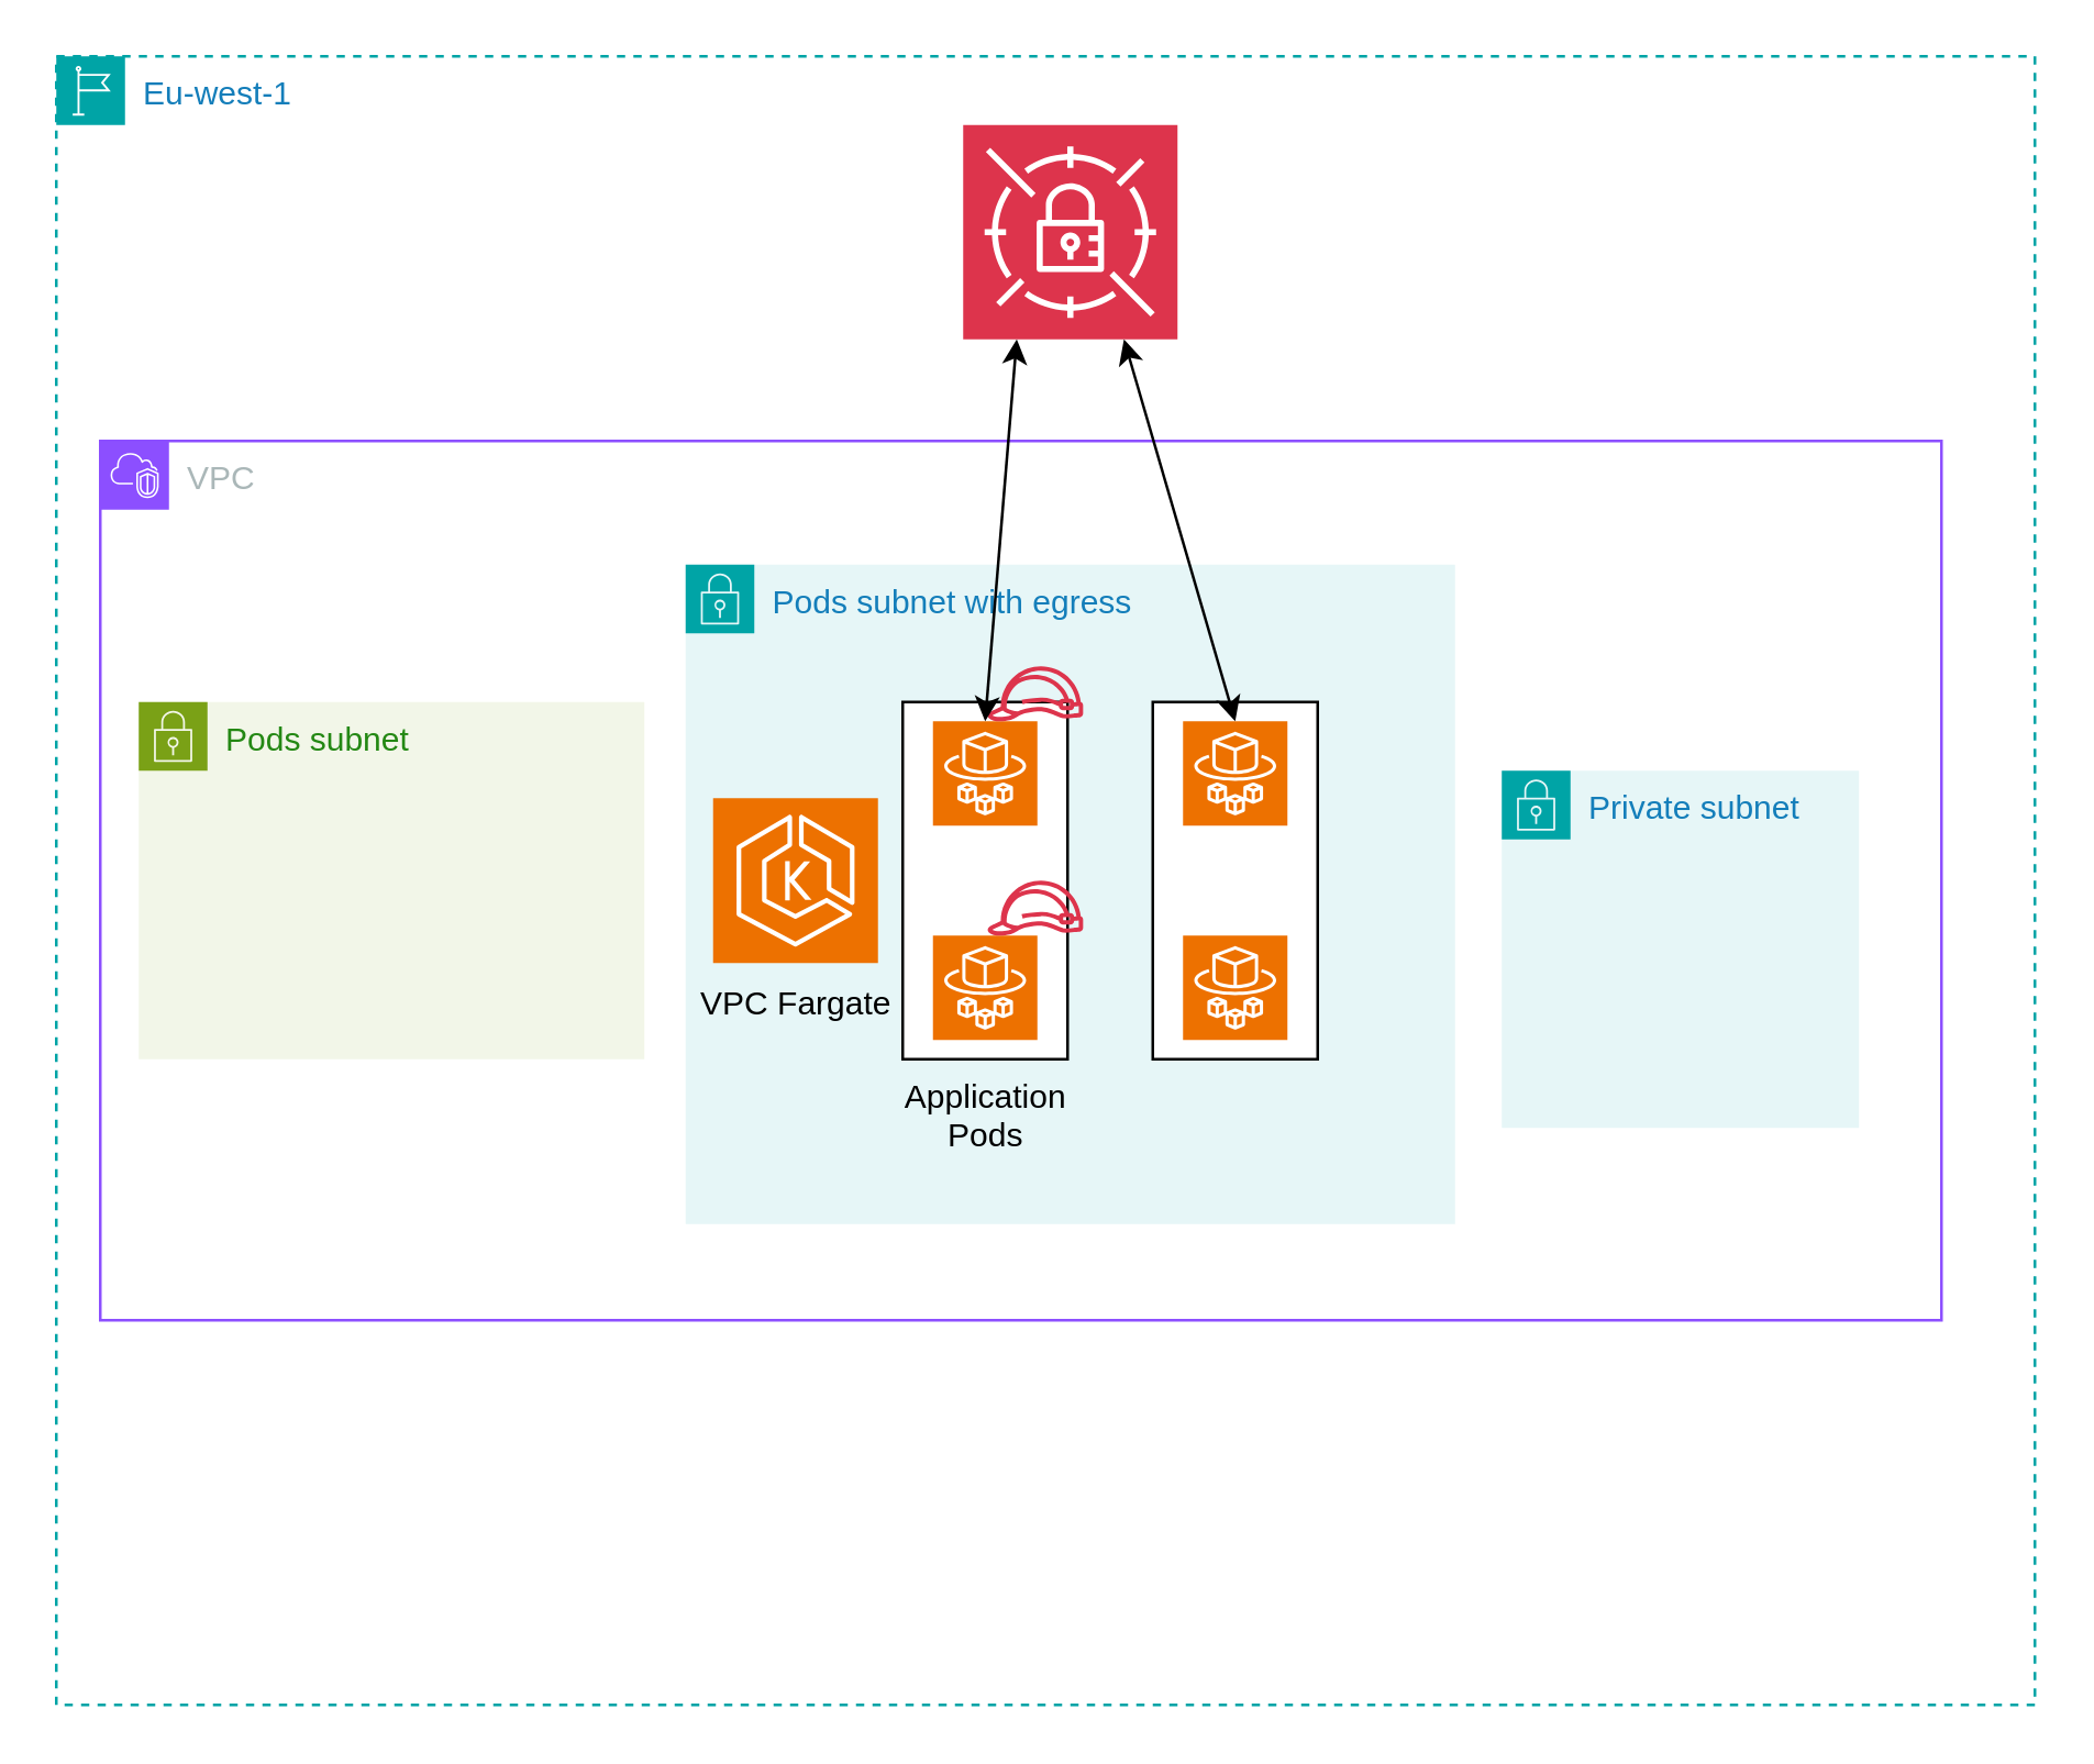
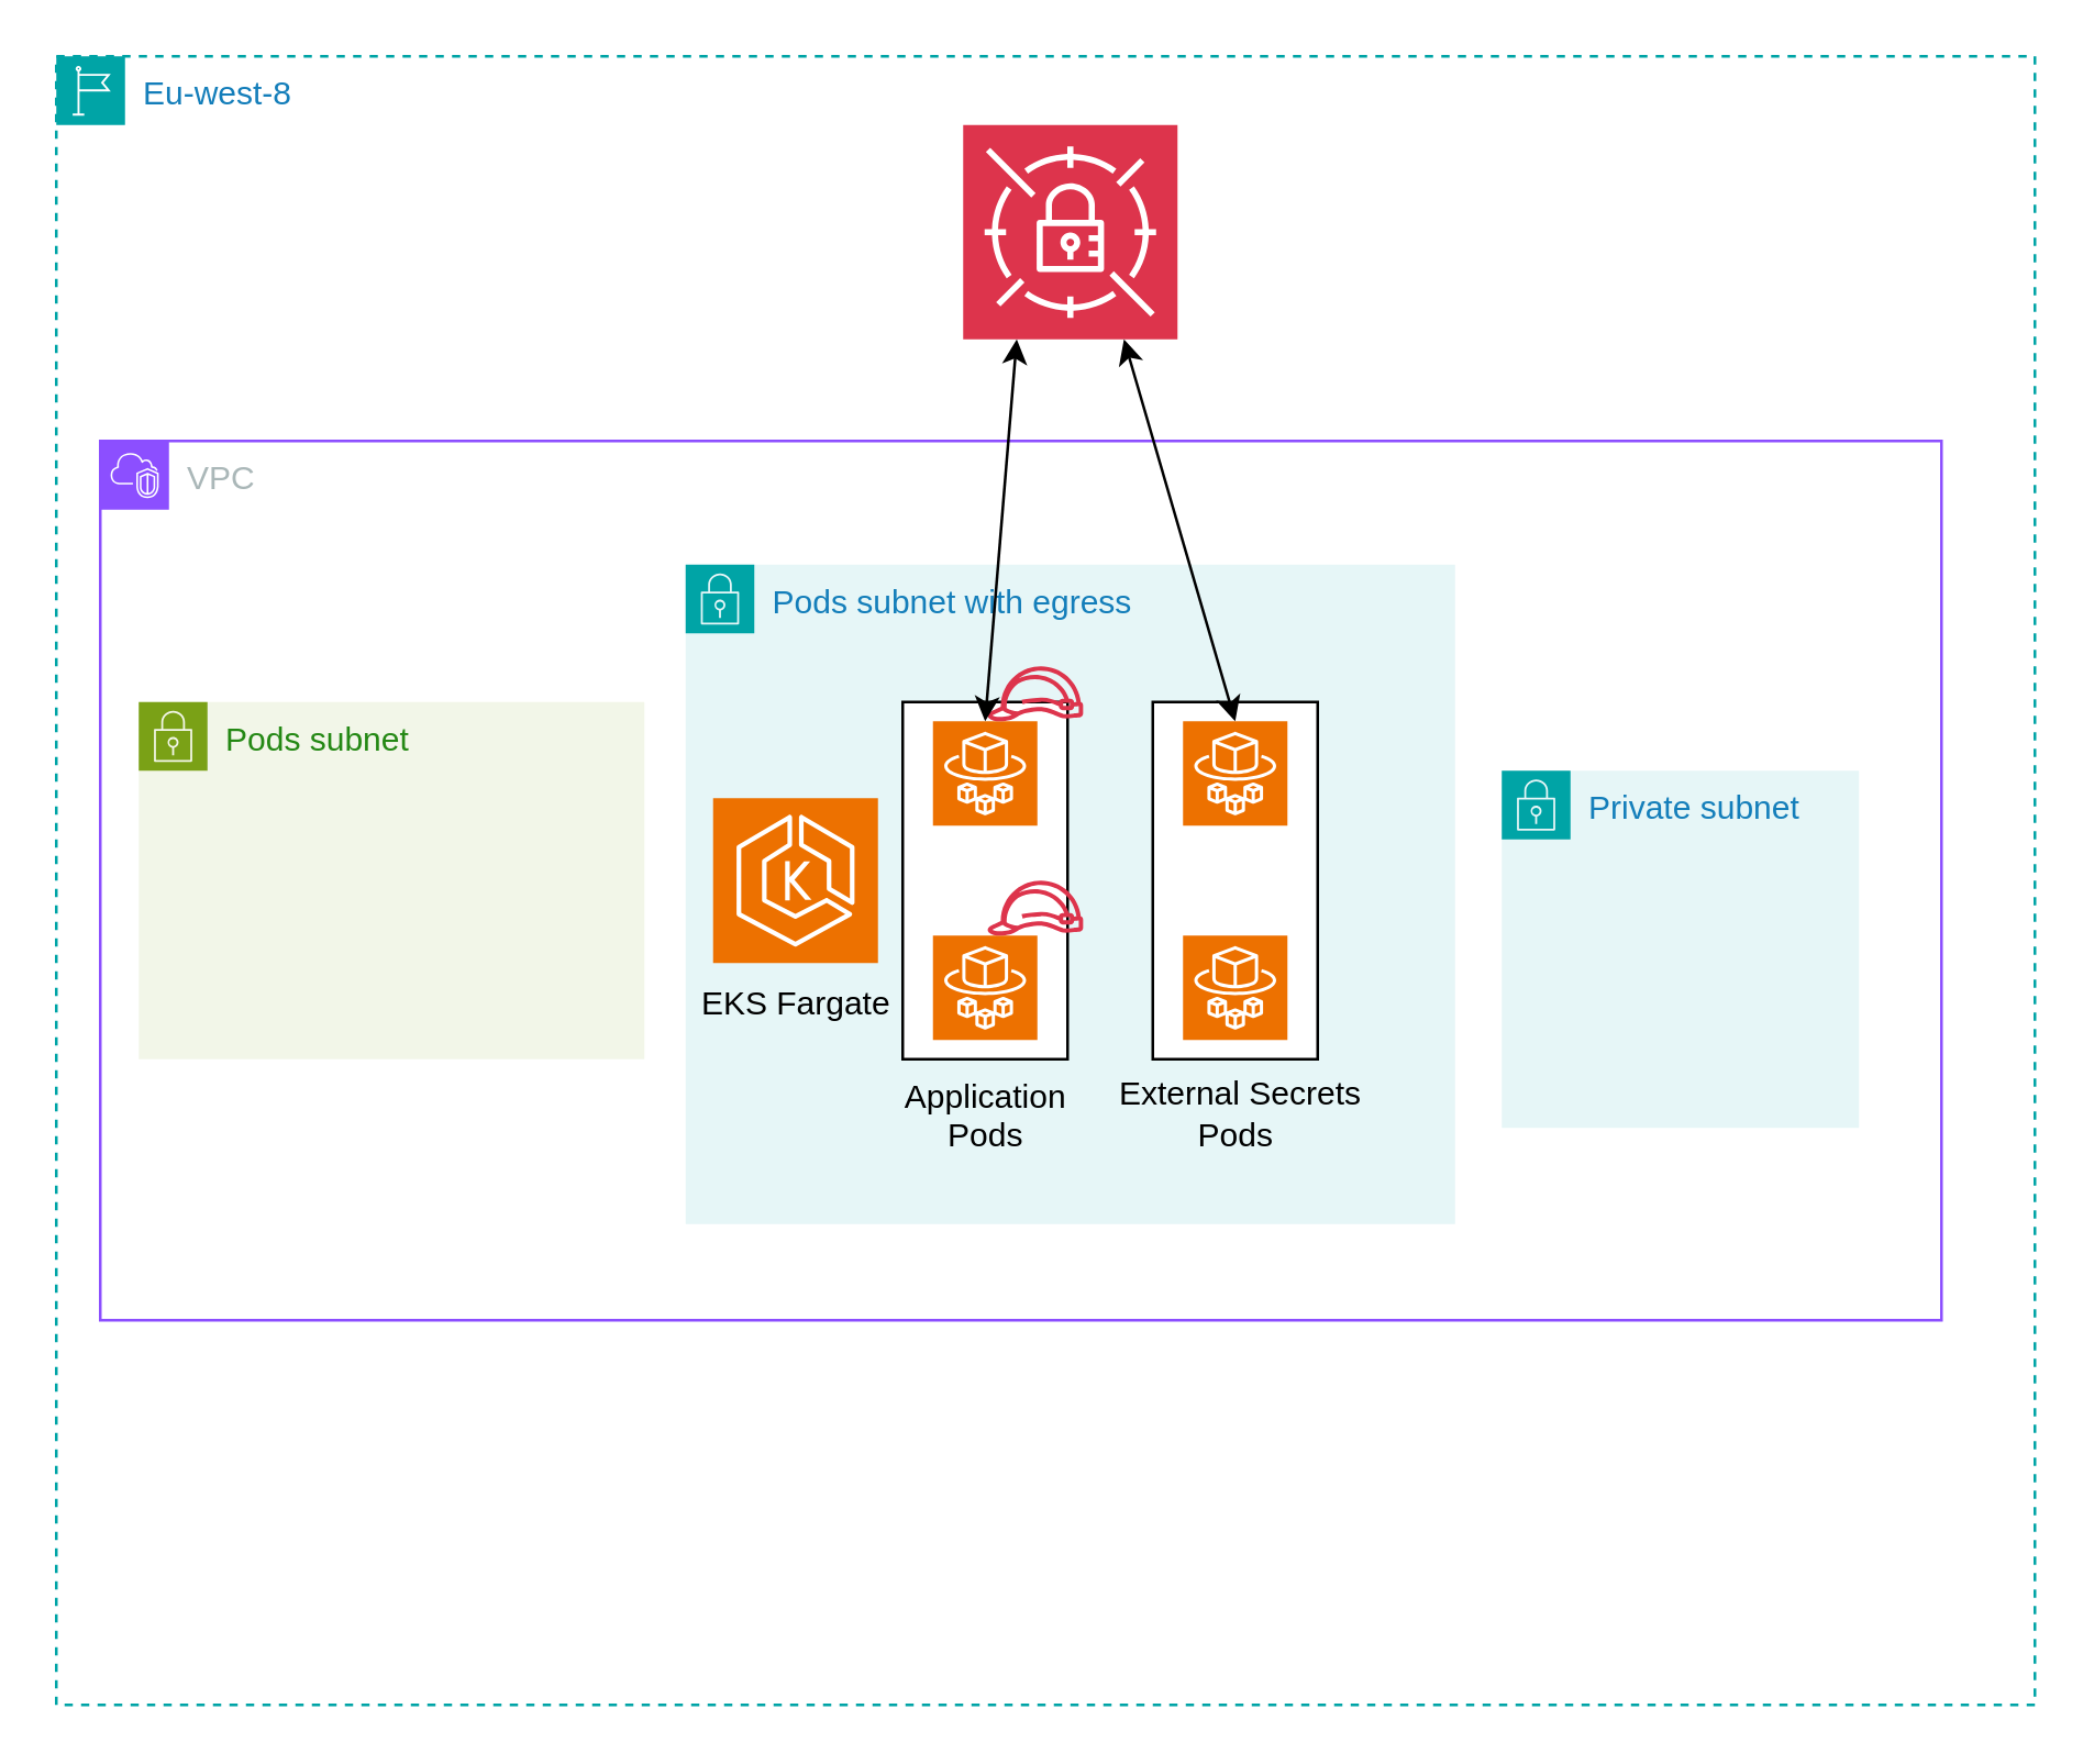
  <mxCell id="0" />
  <mxCell id="1" parent="0" />
  <mxCell id="2" value="VPC" style="points=[[0,0],[0.25,0],[0.5,0],[0.75,0],[1,0],[1,0.25],[1,0.5],[1,0.75],[1,1],[0.75,1],[0.5,1],[0.25,1],[0,1],[0,0.75],[0,0.5],[0,0.25]];outlineConnect=0;gradientColor=none;html=1;whiteSpace=wrap;fontSize=12;fontStyle=0;container=1;pointerEvents=0;collapsible=0;recursiveResize=0;shape=mxgraph.aws4.group;grIcon=mxgraph.aws4.group_vpc2;strokeColor=#8C4FFF;fillColor=none;verticalAlign=top;align=left;spacingLeft=30;fontColor=#AAB7B8;dashed=0;" vertex="1" parent="1"><mxGeometry x="36" y="160" width="670" height="320" as="geometry" /></mxCell>
- <mxCell id="3" value="Eu-west-1" style="points=[[0,0],[0.25,0],[0.5,0],[0.75,0],[1,0],[1,0.25],[1,0.5],[1,0.75],[1,1],[0.75,1],[0.5,1],[0.25,1],[0,1],[0,0.75],[0,0.5],[0,0.25]];outlineConnect=0;gradientColor=none;html=1;whiteSpace=wrap;fontSize=12;fontStyle=0;container=1;pointerEvents=0;collapsible=0;recursiveResize=0;shape=mxgraph.aws4.group;grIcon=mxgraph.aws4.group_region;strokeColor=#00A4A6;fillColor=none;verticalAlign=top;align=left;spacingLeft=30;fontColor=#147EBA;dashed=1;" vertex="1" parent="1"><mxGeometry x="20" y="20" width="720" height="600" as="geometry" /></mxCell>
+ <mxCell id="3" value="Eu-west-8" style="points=[[0,0],[0.25,0],[0.5,0],[0.75,0],[1,0],[1,0.25],[1,0.5],[1,0.75],[1,1],[0.75,1],[0.5,1],[0.25,1],[0,1],[0,0.75],[0,0.5],[0,0.25]];outlineConnect=0;gradientColor=none;html=1;whiteSpace=wrap;fontSize=12;fontStyle=0;container=1;pointerEvents=0;collapsible=0;recursiveResize=0;shape=mxgraph.aws4.group;grIcon=mxgraph.aws4.group_region;strokeColor=#00A4A6;fillColor=none;verticalAlign=top;align=left;spacingLeft=30;fontColor=#147EBA;dashed=1;" vertex="1" parent="1"><mxGeometry x="20" y="20" width="720" height="600" as="geometry" /></mxCell>
  <mxCell id="4" value="" style="sketch=0;points=[[0,0,0],[0.25,0,0],[0.5,0,0],[0.75,0,0],[1,0,0],[0,1,0],[0.25,1,0],[0.5,1,0],[0.75,1,0],[1,1,0],[0,0.25,0],[0,0.5,0],[0,0.75,0],[1,0.25,0],[1,0.5,0],[1,0.75,0]];outlineConnect=0;fontColor=#232F3E;fillColor=#DD344C;strokeColor=#ffffff;dashed=0;verticalLabelPosition=bottom;verticalAlign=top;align=center;html=1;fontSize=12;fontStyle=0;aspect=fixed;shape=mxgraph.aws4.resourceIcon;resIcon=mxgraph.aws4.secrets_manager;" vertex="1" parent="3"><mxGeometry x="330" y="25" width="78" height="78" as="geometry" /></mxCell>
  <mxCell id="5" value="Pods subnet with egress" style="points=[[0,0],[0.25,0],[0.5,0],[0.75,0],[1,0],[1,0.25],[1,0.5],[1,0.75],[1,1],[0.75,1],[0.5,1],[0.25,1],[0,1],[0,0.75],[0,0.5],[0,0.25]];outlineConnect=0;gradientColor=none;html=1;whiteSpace=wrap;fontSize=12;fontStyle=0;container=1;pointerEvents=0;collapsible=0;recursiveResize=0;shape=mxgraph.aws4.group;grIcon=mxgraph.aws4.group_security_group;grStroke=0;strokeColor=#00A4A6;fillColor=#E6F6F7;verticalAlign=top;align=left;spacingLeft=30;fontColor=#147EBA;dashed=0;" vertex="1" parent="3"><mxGeometry x="229" y="185" width="280" height="240" as="geometry" /></mxCell>
  <mxCell id="6" value="Application&lt;div&gt;Pods&lt;/div&gt;" style="verticalLabelPosition=bottom;verticalAlign=top;html=1;shape=mxgraph.basic.rect;fillColor2=none;strokeWidth=1;size=20;indent=5;" parent="5" vertex="1"><mxGeometry x="79" y="50" width="60" height="130" as="geometry" /></mxCell>
  <mxCell id="7" value="" style="verticalLabelPosition=bottom;verticalAlign=top;html=1;shape=mxgraph.basic.rect;fillColor2=none;strokeWidth=1;size=20;indent=5;" parent="5" vertex="1"><mxGeometry x="170" y="50" width="60" height="130" as="geometry" /></mxCell>
  <mxCell id="8" value="" style="sketch=0;points=[[0,0,0],[0.25,0,0],[0.5,0,0],[0.75,0,0],[1,0,0],[0,1,0],[0.25,1,0],[0.5,1,0],[0.75,1,0],[1,1,0],[0,0.25,0],[0,0.5,0],[0,0.75,0],[1,0.25,0],[1,0.5,0],[1,0.75,0]];outlineConnect=0;fontColor=#232F3E;fillColor=#ED7100;strokeColor=#ffffff;dashed=0;verticalLabelPosition=bottom;verticalAlign=top;align=center;html=1;fontSize=12;fontStyle=0;aspect=fixed;shape=mxgraph.aws4.resourceIcon;resIcon=mxgraph.aws4.eks;" parent="5" vertex="1"><mxGeometry x="10" y="85" width="60" height="60" as="geometry" /></mxCell>
  <mxCell id="9" value="" style="sketch=0;points=[[0,0,0],[0.25,0,0],[0.5,0,0],[0.75,0,0],[1,0,0],[0,1,0],[0.25,1,0],[0.5,1,0],[0.75,1,0],[1,1,0],[0,0.25,0],[0,0.5,0],[0,0.75,0],[1,0.25,0],[1,0.5,0],[1,0.75,0]];outlineConnect=0;fontColor=#232F3E;fillColor=#ED7100;strokeColor=#ffffff;dashed=0;verticalLabelPosition=bottom;verticalAlign=top;align=center;html=1;fontSize=12;fontStyle=0;aspect=fixed;shape=mxgraph.aws4.resourceIcon;resIcon=mxgraph.aws4.fargate;" parent="5" vertex="1"><mxGeometry x="90" y="57" width="38" height="38" as="geometry" /></mxCell>
  <mxCell id="10" value="" style="sketch=0;points=[[0,0,0],[0.25,0,0],[0.5,0,0],[0.75,0,0],[1,0,0],[0,1,0],[0.25,1,0],[0.5,1,0],[0.75,1,0],[1,1,0],[0,0.25,0],[0,0.5,0],[0,0.75,0],[1,0.25,0],[1,0.5,0],[1,0.75,0]];outlineConnect=0;fontColor=#232F3E;fillColor=#ED7100;strokeColor=#ffffff;dashed=0;verticalLabelPosition=bottom;verticalAlign=top;align=center;html=1;fontSize=12;fontStyle=0;aspect=fixed;shape=mxgraph.aws4.resourceIcon;resIcon=mxgraph.aws4.fargate;" parent="5" vertex="1"><mxGeometry x="90" y="135" width="38" height="38" as="geometry" /></mxCell>
  <mxCell id="11" value="" style="sketch=0;points=[[0,0,0],[0.25,0,0],[0.5,0,0],[0.75,0,0],[1,0,0],[0,1,0],[0.25,1,0],[0.5,1,0],[0.75,1,0],[1,1,0],[0,0.25,0],[0,0.5,0],[0,0.75,0],[1,0.25,0],[1,0.5,0],[1,0.75,0]];outlineConnect=0;fontColor=#232F3E;fillColor=#ED7100;strokeColor=#ffffff;dashed=0;verticalLabelPosition=bottom;verticalAlign=top;align=center;html=1;fontSize=12;fontStyle=0;aspect=fixed;shape=mxgraph.aws4.resourceIcon;resIcon=mxgraph.aws4.fargate;" parent="5" vertex="1"><mxGeometry x="181" y="135" width="38" height="38" as="geometry" /></mxCell>
  <mxCell id="12" value="" style="sketch=0;points=[[0,0,0],[0.25,0,0],[0.5,0,0],[0.75,0,0],[1,0,0],[0,1,0],[0.25,1,0],[0.5,1,0],[0.75,1,0],[1,1,0],[0,0.25,0],[0,0.5,0],[0,0.75,0],[1,0.25,0],[1,0.5,0],[1,0.75,0]];outlineConnect=0;fontColor=#232F3E;fillColor=#ED7100;strokeColor=#ffffff;dashed=0;verticalLabelPosition=bottom;verticalAlign=top;align=center;html=1;fontSize=12;fontStyle=0;aspect=fixed;shape=mxgraph.aws4.resourceIcon;resIcon=mxgraph.aws4.fargate;" parent="5" vertex="1"><mxGeometry x="181" y="57" width="38" height="38" as="geometry" /></mxCell>
- <mxCell id="13" value="VPC Fargate" style="text;html=1;align=center;verticalAlign=middle;resizable=0;points=[];autosize=1;strokeColor=none;fillColor=none;" vertex="1" parent="5"><mxGeometry x="-5" y="145" width="90" height="30" as="geometry" /></mxCell>
+ <mxCell id="13" value="EKS Fargate" style="text;html=1;align=center;verticalAlign=middle;resizable=0;points=[];autosize=1;strokeColor=none;fillColor=none;" vertex="1" parent="5"><mxGeometry x="-5" y="145" width="90" height="30" as="geometry" /></mxCell>
  <mxCell id="14" value="" style="sketch=0;outlineConnect=0;fontColor=#232F3E;gradientColor=none;fillColor=#DD344C;strokeColor=none;dashed=0;verticalLabelPosition=bottom;verticalAlign=top;align=center;html=1;fontSize=12;fontStyle=0;aspect=fixed;pointerEvents=1;shape=mxgraph.aws4.role;" vertex="1" parent="5"><mxGeometry x="109.55" y="37" width="35.45" height="20" as="geometry" /></mxCell>
  <mxCell id="15" value="" style="sketch=0;outlineConnect=0;fontColor=#232F3E;gradientColor=none;fillColor=#DD344C;strokeColor=none;dashed=0;verticalLabelPosition=bottom;verticalAlign=top;align=center;html=1;fontSize=12;fontStyle=0;aspect=fixed;pointerEvents=1;shape=mxgraph.aws4.role;" vertex="1" parent="5"><mxGeometry x="109.55" y="115" width="35.45" height="20" as="geometry" /></mxCell>
+ <mxCell id="16" value="&lt;span style=&quot;background-color: initial;&quot;&gt;&amp;nbsp;&lt;/span&gt;&lt;span style=&quot;background-color: initial;&quot;&gt;External Secrets&lt;/span&gt;&lt;div&gt;&lt;span style=&quot;background-color: initial;&quot;&gt;Pods&lt;/span&gt;&lt;/div&gt;" style="text;html=1;align=center;verticalAlign=middle;resizable=0;points=[];autosize=1;strokeColor=none;fillColor=none;" parent="5" vertex="1"><mxGeometry x="145" y="180" width="110" height="40" as="geometry" /></mxCell>
  <mxCell id="17" value="" style="endArrow=classic;startArrow=classic;html=1;rounded=0;entryX=0.25;entryY=1;entryDx=0;entryDy=0;entryPerimeter=0;exitX=0.5;exitY=0;exitDx=0;exitDy=0;exitPerimeter=0;" edge="1" parent="3" source="9" target="4"><mxGeometry width="50" height="50" relative="1" as="geometry"><mxPoint x="294" y="365" as="sourcePoint" /><mxPoint x="390" y="335" as="targetPoint" /></mxGeometry></mxCell>
  <mxCell id="18" value="" style="endArrow=classic;startArrow=classic;html=1;rounded=0;entryX=0.5;entryY=0;entryDx=0;entryDy=0;entryPerimeter=0;exitX=0.75;exitY=1;exitDx=0;exitDy=0;exitPerimeter=0;" edge="1" parent="3" source="4" target="12"><mxGeometry width="50" height="50" relative="1" as="geometry"><mxPoint x="340" y="385" as="sourcePoint" /><mxPoint x="390" y="335" as="targetPoint" /></mxGeometry></mxCell>
  <mxCell id="19" value="Pods subnet" style="points=[[0,0],[0.25,0],[0.5,0],[0.75,0],[1,0],[1,0.25],[1,0.5],[1,0.75],[1,1],[0.75,1],[0.5,1],[0.25,1],[0,1],[0,0.75],[0,0.5],[0,0.25]];outlineConnect=0;gradientColor=none;html=1;whiteSpace=wrap;fontSize=12;fontStyle=0;container=1;pointerEvents=0;collapsible=0;recursiveResize=0;shape=mxgraph.aws4.group;grIcon=mxgraph.aws4.group_security_group;grStroke=0;strokeColor=#7AA116;fillColor=#F2F6E8;verticalAlign=top;align=left;spacingLeft=30;fontColor=#248814;dashed=0;" vertex="1" parent="3"><mxGeometry x="30" y="235" width="184" height="130" as="geometry" /></mxCell>
  <mxCell id="20" value="Private subnet" style="points=[[0,0],[0.25,0],[0.5,0],[0.75,0],[1,0],[1,0.25],[1,0.5],[1,0.75],[1,1],[0.75,1],[0.5,1],[0.25,1],[0,1],[0,0.75],[0,0.5],[0,0.25]];outlineConnect=0;gradientColor=none;html=1;whiteSpace=wrap;fontSize=12;fontStyle=0;container=1;pointerEvents=0;collapsible=0;recursiveResize=0;shape=mxgraph.aws4.group;grIcon=mxgraph.aws4.group_security_group;grStroke=0;strokeColor=#00A4A6;fillColor=#E6F6F7;verticalAlign=top;align=left;spacingLeft=30;fontColor=#147EBA;dashed=0;" vertex="1" parent="3"><mxGeometry x="526" y="260" width="130" height="130" as="geometry" /></mxCell>
